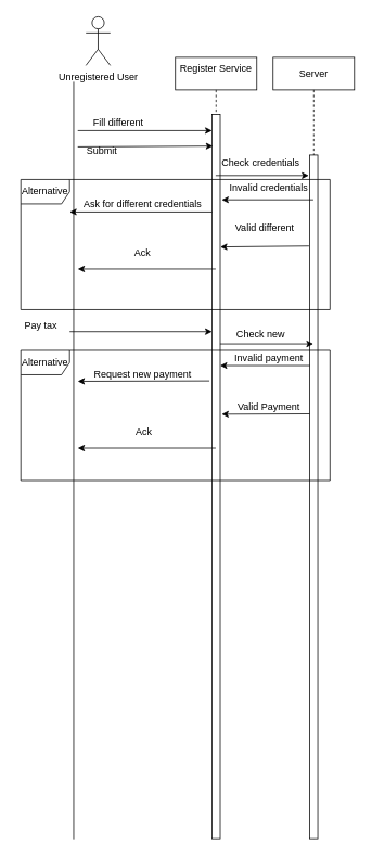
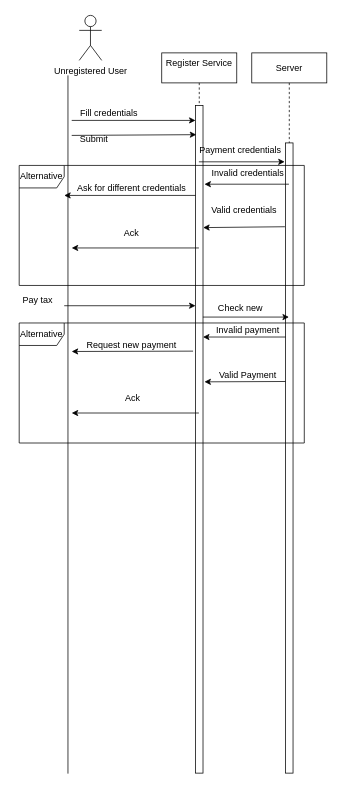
  <mxCell id="0" />
  <mxCell id="1" parent="0" />
  <mxCell id="2" value="Register Service&#10;" style="shape=umlLifeline;perimeter=lifelinePerimeter;container=1;collapsible=0;recursiveResize=0;rounded=0;shadow=0;strokeWidth=1;" parent="1" vertex="1"><mxGeometry x="215" y="70" width="100" height="960" as="geometry" /></mxCell>
  <mxCell id="3" value="" style="points=[];perimeter=orthogonalPerimeter;rounded=0;shadow=0;strokeWidth=1;" parent="2" vertex="1"><mxGeometry x="45" y="70" width="10" height="890" as="geometry" /></mxCell>
  <mxCell id="4" value="Invalid credentials" style="text;html=1;strokeColor=none;fillColor=none;align=center;verticalAlign=middle;whiteSpace=wrap;rounded=0;" vertex="1" parent="2"><mxGeometry x="60" y="150" width="110" height="20" as="geometry" /></mxCell>
  <mxCell id="5" value="Invalid payment" style="text;html=1;strokeColor=none;fillColor=none;align=center;verticalAlign=middle;whiteSpace=wrap;rounded=0;" vertex="1" parent="2"><mxGeometry x="60" y="360" width="110" height="20" as="geometry" /></mxCell>
  <mxCell id="6" value="Valid Payment" style="text;html=1;strokeColor=none;fillColor=none;align=center;verticalAlign=middle;whiteSpace=wrap;rounded=0;" vertex="1" parent="2"><mxGeometry x="60" y="420" width="110" height="20" as="geometry" /></mxCell>
  <mxCell id="7" value="Check new" style="text;html=1;strokeColor=none;fillColor=none;align=center;verticalAlign=middle;whiteSpace=wrap;rounded=0;" vertex="1" parent="2"><mxGeometry x="60" y="330" width="90" height="20" as="geometry" /></mxCell>
  <mxCell id="8" value="Server" style="shape=umlLifeline;perimeter=lifelinePerimeter;container=1;collapsible=0;recursiveResize=0;rounded=0;shadow=0;strokeWidth=1;" parent="1" vertex="1"><mxGeometry x="335" y="70" width="100" height="960" as="geometry" /></mxCell>
  <mxCell id="9" value="" style="points=[];perimeter=orthogonalPerimeter;rounded=0;shadow=0;strokeWidth=1;" parent="8" vertex="1"><mxGeometry x="45" y="120" width="10" height="840" as="geometry" /></mxCell>
  <mxCell id="10" value="Unregistered User&lt;br&gt;" style="shape=umlActor;verticalLabelPosition=bottom;verticalAlign=top;html=1;outlineConnect=0;" vertex="1" parent="1"><mxGeometry x="105" y="20" width="30" height="60" as="geometry" /></mxCell>
  <mxCell id="11" value="" style="endArrow=none;html=1;" edge="1" parent="1"><mxGeometry width="50" height="50" relative="1" as="geometry"><mxPoint x="90" y="1030.69" as="sourcePoint" /><mxPoint x="90" y="100" as="targetPoint" /></mxGeometry></mxCell>
  <mxCell id="12" value="" style="endArrow=classic;html=1;" edge="1" parent="1" target="3"><mxGeometry width="50" height="50" relative="1" as="geometry"><mxPoint x="95" y="160" as="sourcePoint" /><mxPoint x="495" y="220" as="targetPoint" /></mxGeometry></mxCell>
- <mxCell id="13" value="Fill different" style="text;html=1;strokeColor=none;fillColor=none;align=center;verticalAlign=middle;whiteSpace=wrap;rounded=0;" vertex="1" parent="1"><mxGeometry x="85" y="140" width="120" height="20" as="geometry" /></mxCell>
+ <mxCell id="13" value="Fill credentials" style="text;html=1;strokeColor=none;fillColor=none;align=center;verticalAlign=middle;whiteSpace=wrap;rounded=0;" vertex="1" parent="1"><mxGeometry x="85" y="140" width="120" height="20" as="geometry" /></mxCell>
  <mxCell id="14" value="" style="endArrow=classic;html=1;" edge="1" parent="1"><mxGeometry width="50" height="50" relative="1" as="geometry"><mxPoint x="95" y="180" as="sourcePoint" /><mxPoint x="261" y="179" as="targetPoint" /></mxGeometry></mxCell>
  <mxCell id="15" value="Submit" style="text;html=1;strokeColor=none;fillColor=none;align=center;verticalAlign=middle;whiteSpace=wrap;rounded=0;" vertex="1" parent="1"><mxGeometry x="95" y="175" width="60" height="20" as="geometry" /></mxCell>
  <mxCell id="16" value="" style="endArrow=classic;html=1;" edge="1" parent="1" target="3"><mxGeometry width="50" height="50" relative="1" as="geometry"><mxPoint x="85" y="407" as="sourcePoint" /><mxPoint x="175" y="240" as="targetPoint" /></mxGeometry></mxCell>
  <mxCell id="17" value="Pay tax" style="text;html=1;strokeColor=none;fillColor=none;align=center;verticalAlign=middle;whiteSpace=wrap;rounded=0;" vertex="1" parent="1"><mxGeometry x="20" y="390" width="60" height="20" as="geometry" /></mxCell>
  <mxCell id="18" value="" style="endArrow=classic;html=1;exitX=-0.324;exitY=0.368;exitDx=0;exitDy=0;exitPerimeter=0;" edge="1" parent="1" source="3"><mxGeometry width="50" height="50" relative="1" as="geometry"><mxPoint x="135" y="310" as="sourcePoint" /><mxPoint x="95" y="468" as="targetPoint" /><Array as="points" /></mxGeometry></mxCell>
  <mxCell id="19" value="&amp;nbsp;Ack" style="text;html=1;strokeColor=none;fillColor=none;align=center;verticalAlign=middle;whiteSpace=wrap;rounded=0;" vertex="1" parent="1"><mxGeometry x="155" y="520" width="40" height="20" as="geometry" /></mxCell>
  <mxCell id="20" value="Alternative" style="shape=umlFrame;whiteSpace=wrap;html=1;" vertex="1" parent="1"><mxGeometry x="25" y="220" width="380" height="160" as="geometry" /></mxCell>
- <mxCell id="21" value="Check credentials" style="text;html=1;strokeColor=none;fillColor=none;align=center;verticalAlign=middle;whiteSpace=wrap;rounded=0;" vertex="1" parent="1"><mxGeometry x="225" y="190" width="190" height="20" as="geometry" /></mxCell>
+ <mxCell id="21" value="Payment credentials" style="text;html=1;strokeColor=none;fillColor=none;align=center;verticalAlign=middle;whiteSpace=wrap;rounded=0;" vertex="1" parent="1"><mxGeometry x="225" y="190" width="190" height="20" as="geometry" /></mxCell>
  <mxCell id="22" value="" style="endArrow=classic;html=1;" edge="1" parent="1" source="2"><mxGeometry width="50" height="50" relative="1" as="geometry"><mxPoint x="445" y="240" as="sourcePoint" /><mxPoint x="95" y="330" as="targetPoint" /></mxGeometry></mxCell>
  <mxCell id="23" value="" style="endArrow=classic;html=1;" edge="1" parent="1" source="3"><mxGeometry width="50" height="50" relative="1" as="geometry"><mxPoint x="445" y="240" as="sourcePoint" /><mxPoint x="85" y="260" as="targetPoint" /></mxGeometry></mxCell>
  <mxCell id="24" value="" style="endArrow=classic;html=1;entryX=1.193;entryY=0.118;entryDx=0;entryDy=0;entryPerimeter=0;" edge="1" parent="1" source="8" target="3"><mxGeometry width="50" height="50" relative="1" as="geometry"><mxPoint x="445" y="240" as="sourcePoint" /><mxPoint x="495" y="190" as="targetPoint" /></mxGeometry></mxCell>
  <mxCell id="25" value="" style="endArrow=classic;html=1;exitX=0.021;exitY=0.308;exitDx=0;exitDy=0;exitPerimeter=0;" edge="1" parent="1" source="9" target="3"><mxGeometry width="50" height="50" relative="1" as="geometry"><mxPoint x="375" y="241" as="sourcePoint" /><mxPoint x="495" y="190" as="targetPoint" /></mxGeometry></mxCell>
  <mxCell id="26" value="Ask for different credentials" style="text;html=1;strokeColor=none;fillColor=none;align=center;verticalAlign=middle;whiteSpace=wrap;rounded=0;" vertex="1" parent="1"><mxGeometry x="95" y="240" width="160" height="20" as="geometry" /></mxCell>
- <mxCell id="27" value="Valid different" style="text;html=1;strokeColor=none;fillColor=none;align=center;verticalAlign=middle;whiteSpace=wrap;rounded=0;" vertex="1" parent="1"><mxGeometry x="275" y="270" width="100" height="20" as="geometry" /></mxCell>
+ <mxCell id="27" value="Valid credentials" style="text;html=1;strokeColor=none;fillColor=none;align=center;verticalAlign=middle;whiteSpace=wrap;rounded=0;" vertex="1" parent="1"><mxGeometry x="275" y="270" width="100" height="20" as="geometry" /></mxCell>
  <mxCell id="28" value="Ack" style="text;html=1;strokeColor=none;fillColor=none;align=center;verticalAlign=middle;whiteSpace=wrap;rounded=0;" vertex="1" parent="1"><mxGeometry x="95" y="300" width="160" height="20" as="geometry" /></mxCell>
  <mxCell id="29" value="" style="endArrow=classic;html=1;entryX=-0.117;entryY=0.03;entryDx=0;entryDy=0;entryPerimeter=0;" edge="1" parent="1" source="2" target="9"><mxGeometry width="50" height="50" relative="1" as="geometry"><mxPoint x="455" y="270" as="sourcePoint" /><mxPoint x="505" y="220" as="targetPoint" /></mxGeometry></mxCell>
  <mxCell id="30" value="" style="endArrow=classic;html=1;" edge="1" parent="1" source="2"><mxGeometry width="50" height="50" relative="1" as="geometry"><mxPoint x="455" y="400" as="sourcePoint" /><mxPoint x="95" y="550" as="targetPoint" /></mxGeometry></mxCell>
  <mxCell id="31" value="" style="endArrow=classic;html=1;entryX=1.193;entryY=0.414;entryDx=0;entryDy=0;entryPerimeter=0;" edge="1" parent="1" target="3"><mxGeometry width="50" height="50" relative="1" as="geometry"><mxPoint x="380" y="508" as="sourcePoint" /><mxPoint x="505" y="350" as="targetPoint" /></mxGeometry></mxCell>
  <mxCell id="32" value="Request new payment" style="text;html=1;strokeColor=none;fillColor=none;align=center;verticalAlign=middle;whiteSpace=wrap;rounded=0;" vertex="1" parent="1"><mxGeometry x="95" y="450" width="160" height="20" as="geometry" /></mxCell>
  <mxCell id="33" value="Alternative" style="shape=umlFrame;whiteSpace=wrap;html=1;" vertex="1" parent="1"><mxGeometry x="25" y="430" width="380" height="160" as="geometry" /></mxCell>
  <mxCell id="34" value="" style="endArrow=classic;html=1;exitX=0.986;exitY=0.317;exitDx=0;exitDy=0;exitPerimeter=0;" edge="1" parent="1" source="3" target="8"><mxGeometry width="50" height="50" relative="1" as="geometry"><mxPoint x="455" y="600" as="sourcePoint" /><mxPoint x="505" y="550" as="targetPoint" /></mxGeometry></mxCell>
  <mxCell id="35" value="" style="endArrow=classic;html=1;entryX=1.021;entryY=0.183;entryDx=0;entryDy=0;entryPerimeter=0;exitX=-0.083;exitY=0.133;exitDx=0;exitDy=0;exitPerimeter=0;" edge="1" parent="1" source="9" target="3"><mxGeometry width="50" height="50" relative="1" as="geometry"><mxPoint x="505" y="280" as="sourcePoint" /><mxPoint x="375" y="210" as="targetPoint" /></mxGeometry></mxCell>
